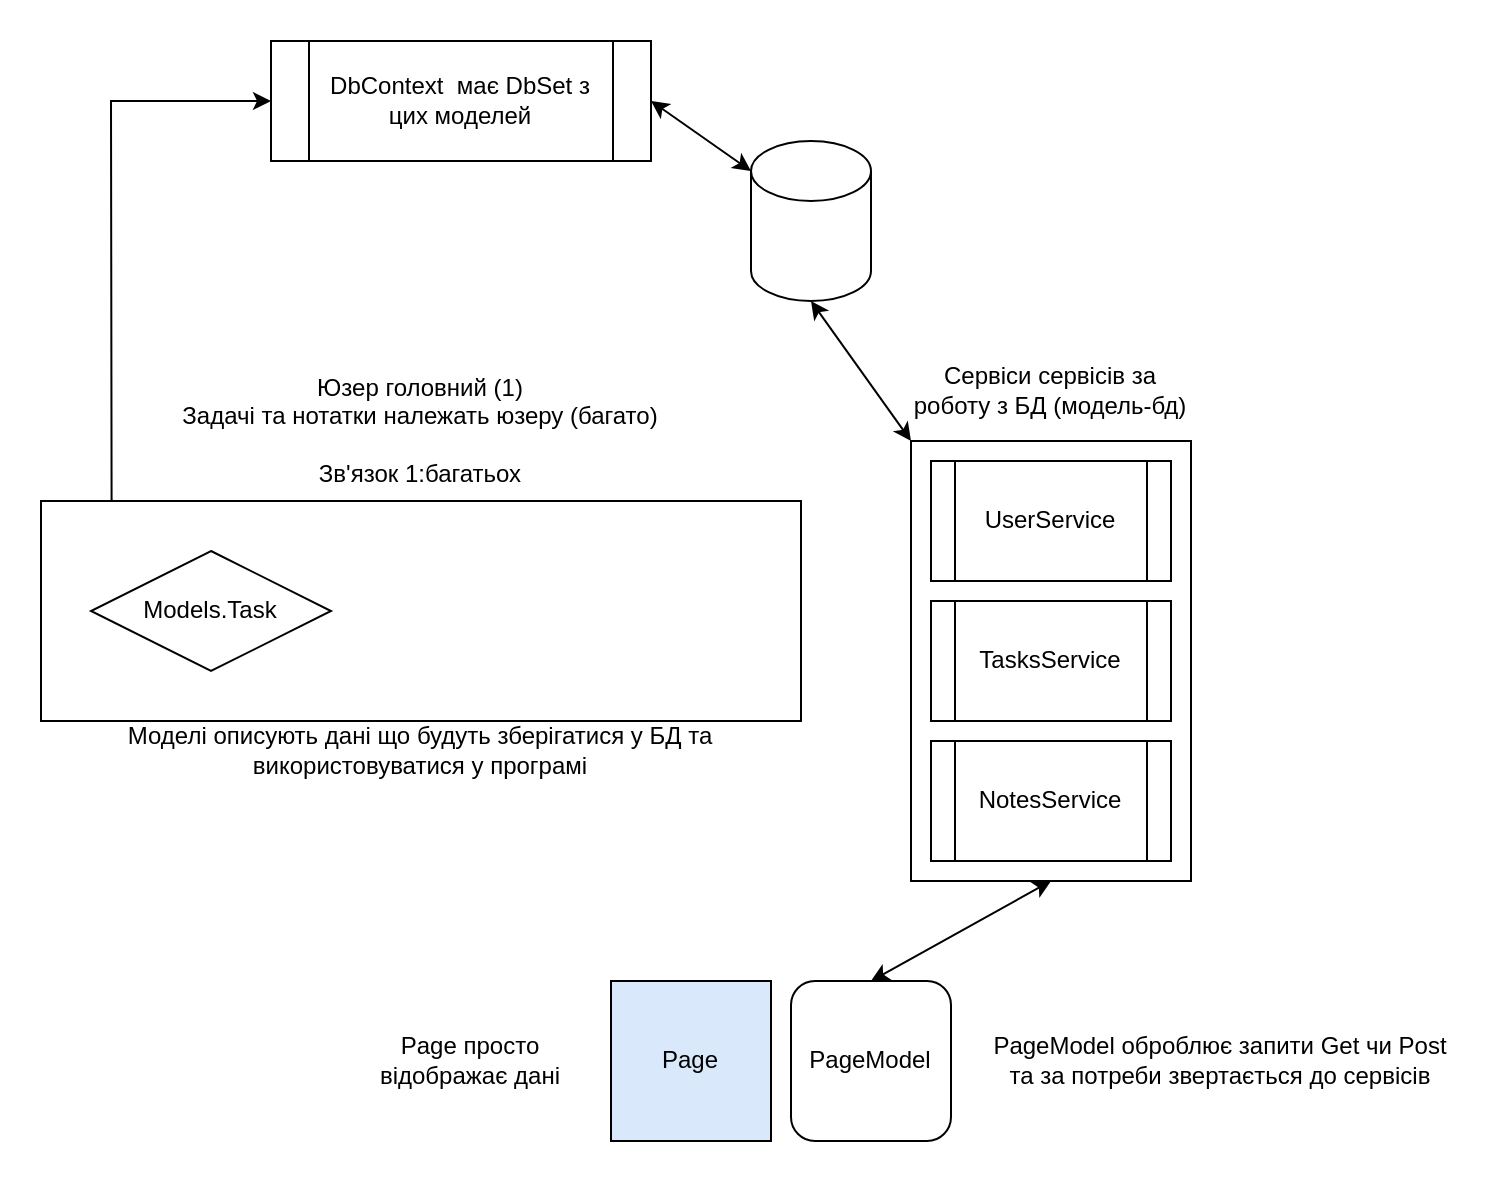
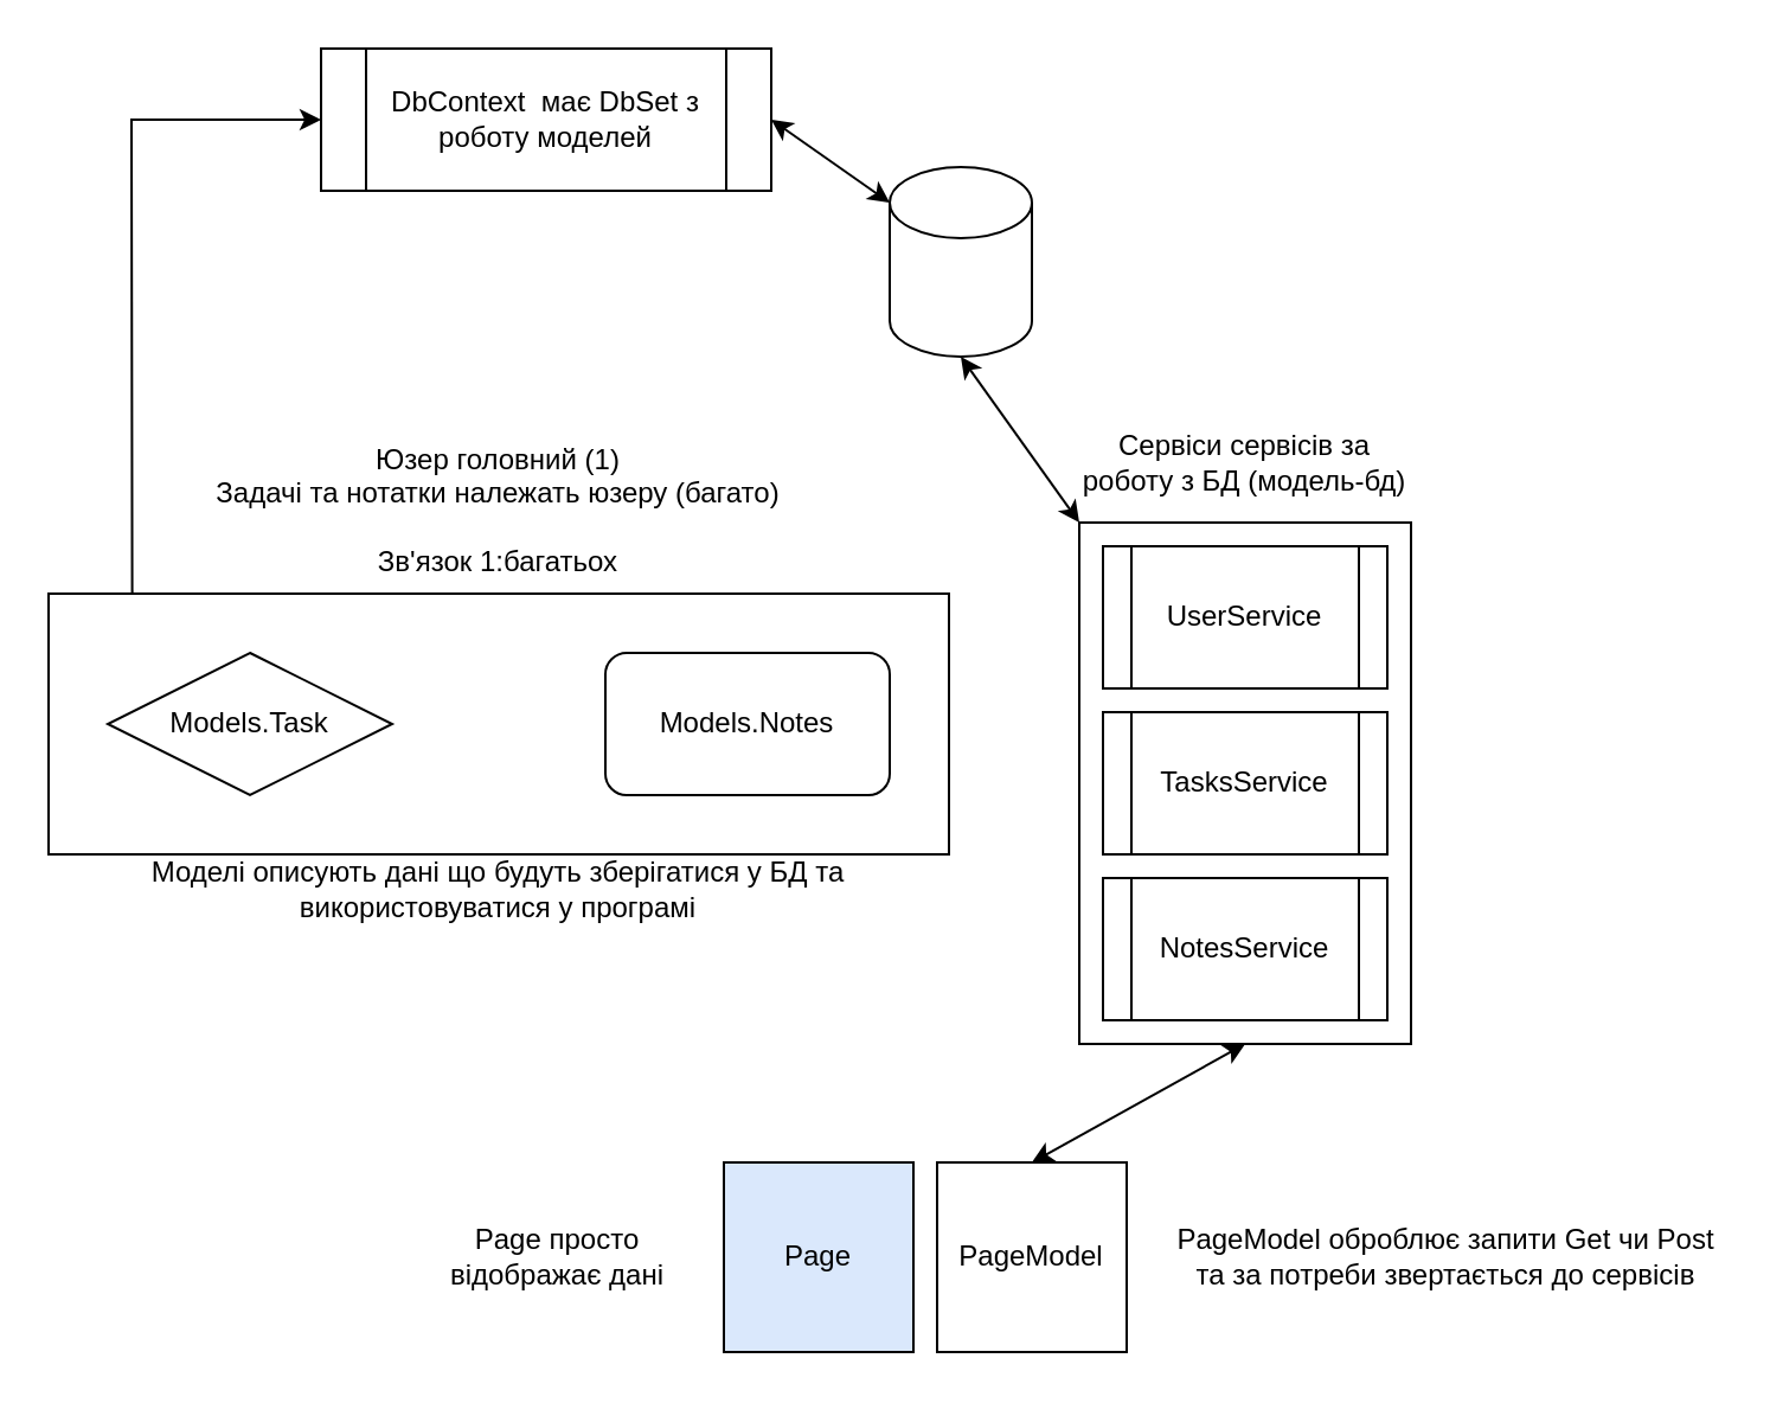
  <mxCell id="0" />
  <mxCell id="1" parent="0" />
  <mxCell id="2" value="Юзер головний (1)&lt;br&gt;Задачі та нотатки належать юзеру (багато)&lt;br&gt;&lt;br&gt;Зв'язок 1:багатьох" style="text;html=1;strokeColor=none;fillColor=none;align=center;verticalAlign=middle;whiteSpace=wrap;rounded=0;" vertex="1" parent="1"><mxGeometry x="50" y="180" width="320" height="70" as="geometry" /></mxCell>
  <mxCell id="3" value="Моделі описують дані що будуть зберігатися у БД та використовуватися у програмі" style="text;html=1;strokeColor=none;fillColor=none;align=center;verticalAlign=middle;whiteSpace=wrap;rounded=0;" vertex="1" parent="1"><mxGeometry x="55" y="360" width="310" height="30" as="geometry" /></mxCell>
  <mxCell id="4" value="Сервіси сервісів за роботу з БД (модель-бд)" style="text;html=1;strokeColor=none;fillColor=none;align=center;verticalAlign=middle;whiteSpace=wrap;rounded=0;" vertex="1" parent="1"><mxGeometry x="455" y="180" width="140" height="30" as="geometry" /></mxCell>
  <mxCell id="5" value="" style="shape=cylinder3;whiteSpace=wrap;html=1;boundedLbl=1;backgroundOutline=1;size=15;" vertex="1" parent="1"><mxGeometry x="375" width="60" height="80" as="geometry" y="70" /></mxCell>
  <mxCell id="6" value="Page" style="whiteSpace=wrap;html=1;aspect=fixed;fillColor=#dae8fc;" vertex="1" parent="1"><mxGeometry x="305" y="490" width="80" height="80" as="geometry" /></mxCell>
- <mxCell id="7" value="PageModel" style="whiteSpace=wrap;html=1;aspect=fixed;rounded=1;" vertex="1" parent="1"><mxGeometry x="395" y="490" width="80" height="80" as="geometry" /></mxCell>
+ <mxCell id="7" value="PageModel" style="whiteSpace=wrap;html=1;aspect=fixed;" vertex="1" parent="1"><mxGeometry x="395" y="490" width="80" height="80" as="geometry" /></mxCell>
  <mxCell id="8" value="Page просто відображає дані" style="text;html=1;strokeColor=none;fillColor=none;align=center;verticalAlign=middle;whiteSpace=wrap;rounded=0;" vertex="1" parent="1"><mxGeometry x="175" y="515" width="120" height="30" as="geometry" /></mxCell>
  <mxCell id="9" value="PageModel оброблює запити Get чи Post та за потреби звертається до сервісів" style="text;html=1;strokeColor=none;fillColor=none;align=center;verticalAlign=middle;whiteSpace=wrap;rounded=0;" vertex="1" parent="1"><mxGeometry x="495" y="515" width="230" height="30" as="geometry" /></mxCell>
  <mxCell id="10" value="" style="endArrow=classic;startArrow=classic;html=1;rounded=0;exitX=0.5;exitY=0;exitDx=0;exitDy=0;entryX=0.5;entryY=1;entryDx=0;entryDy=0;" edge="1" parent="1" source="7" target="12"><mxGeometry width="50" height="50" relative="1" as="geometry"><mxPoint x="445" y="480" as="sourcePoint" /><mxPoint x="515" y="450" as="targetPoint" /></mxGeometry></mxCell>
  <mxCell id="11" value="" style="group" vertex="1" connectable="0" parent="1"><mxGeometry x="455" y="220" width="140" height="220" as="geometry" /></mxCell>
  <mxCell id="12" value="" style="rounded=0;whiteSpace=wrap;html=1;" vertex="1" parent="11"><mxGeometry width="140" height="220" as="geometry" /></mxCell>
  <mxCell id="13" value="UserService" style="shape=process;whiteSpace=wrap;html=1;backgroundOutline=1;" vertex="1" parent="11"><mxGeometry x="10" y="10" width="120" height="60" as="geometry" /></mxCell>
  <mxCell id="14" value="NotesService" style="shape=process;whiteSpace=wrap;html=1;backgroundOutline=1;" vertex="1" parent="11"><mxGeometry x="10" y="150" width="120" height="60" as="geometry" /></mxCell>
  <mxCell id="15" value="TasksService" style="shape=process;whiteSpace=wrap;html=1;backgroundOutline=1;" vertex="1" parent="11"><mxGeometry x="10" y="80" width="120" height="60" as="geometry" /></mxCell>
  <mxCell id="16" value="" style="endArrow=classic;startArrow=classic;html=1;rounded=0;entryX=0.5;entryY=1;entryDx=0;entryDy=0;entryPerimeter=0;exitX=0;exitY=0;exitDx=0;exitDy=0;" edge="1" parent="1" source="12" target="5"><mxGeometry width="50" height="50" relative="1" as="geometry"><mxPoint x="380" y="230" as="sourcePoint" /><mxPoint x="430" y="180" as="targetPoint" /></mxGeometry></mxCell>
  <mxCell id="17" value="" style="group" vertex="1" connectable="0" parent="1"><mxGeometry x="20" y="250" width="380" height="110" as="geometry" /></mxCell>
  <mxCell id="18" value="" style="rounded=0;whiteSpace=wrap;html=1;" vertex="1" parent="17"><mxGeometry width="380" height="110" as="geometry" /></mxCell>
  <mxCell id="19" value="Models.Task" style="rhombus;whiteSpace=wrap;html=1;" vertex="1" parent="17"><mxGeometry x="25" y="25" width="120" height="60" as="geometry" /></mxCell>
- <mxCell id="21" value="DbContext&amp;nbsp; має DbSet з цих моделей" style="shape=process;whiteSpace=wrap;html=1;backgroundOutline=1;" vertex="1" parent="1"><mxGeometry x="135" y="20" width="190" height="60" as="geometry" /></mxCell>
+ <mxCell id="20" value="Models.Notes" style="rounded=1;whiteSpace=wrap;html=1;" vertex="1" parent="17"><mxGeometry x="235" y="25" width="120" height="60" as="geometry" /></mxCell>
+ <mxCell id="21" value="DbContext&amp;nbsp; має DbSet з роботу моделей" style="shape=process;whiteSpace=wrap;html=1;backgroundOutline=1;" vertex="1" parent="1"><mxGeometry x="135" y="20" width="190" height="60" as="geometry" /></mxCell>
  <mxCell id="22" style="edgeStyle=orthogonalEdgeStyle;rounded=0;orthogonalLoop=1;jettySize=auto;html=1;entryX=0;entryY=0.5;entryDx=0;entryDy=0;exitX=0.093;exitY=-0.011;exitDx=0;exitDy=0;exitPerimeter=0;" edge="1" parent="1" source="18" target="21"><mxGeometry relative="1" as="geometry"><mxPoint x="5" y="260" as="sourcePoint" /><mxPoint x="315" y="80" as="targetPoint" /><Array as="points"><mxPoint x="55" y="250" /><mxPoint x="55" y="250" /><mxPoint x="55" y="50" /></Array></mxGeometry></mxCell>
  <mxCell id="23" value="" style="endArrow=classic;startArrow=classic;html=1;rounded=0;entryX=0;entryY=0;entryDx=0;entryDy=15;entryPerimeter=0;exitX=1;exitY=0.5;exitDx=0;exitDy=0;" edge="1" parent="1" source="21" target="5"><mxGeometry width="50" height="50" relative="1" as="geometry"><mxPoint x="335" as="sourcePoint" y="70" /><mxPoint x="385" y="20" as="targetPoint" /></mxGeometry></mxCell>
